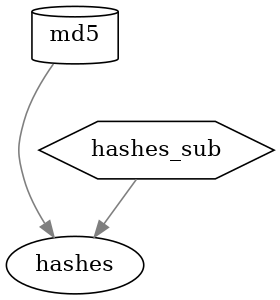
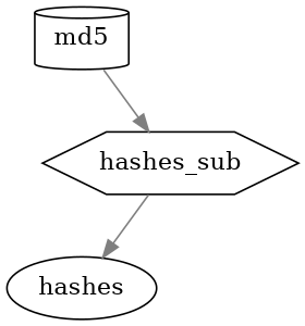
  digraph {
    concentrate=true
    splines=true
    node [fillcolor=white style=filled]
    edge [color=gray50]
    md5 [shape=cylinder]
    n2 [label=hashes shape=ellipse]
    hashes_sub [shape=hexagon]
-   md5 -> n2
+   md5 -> hashes_sub
    hashes_sub -> n2
  }
